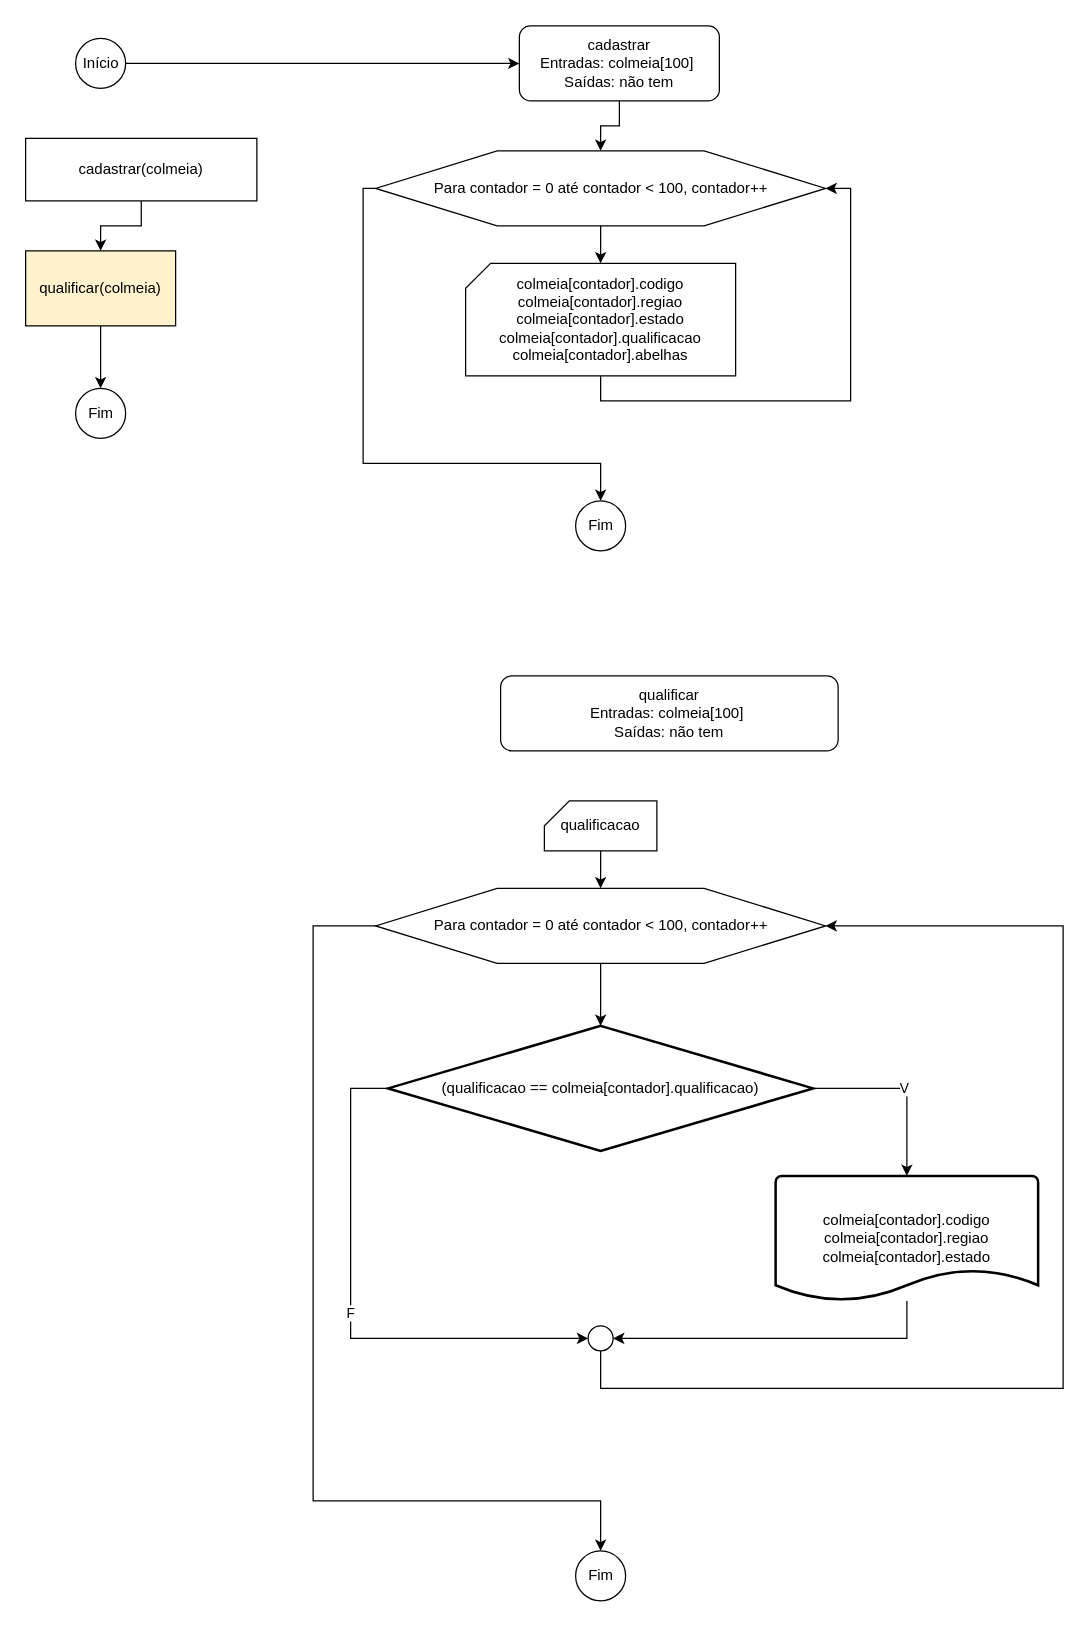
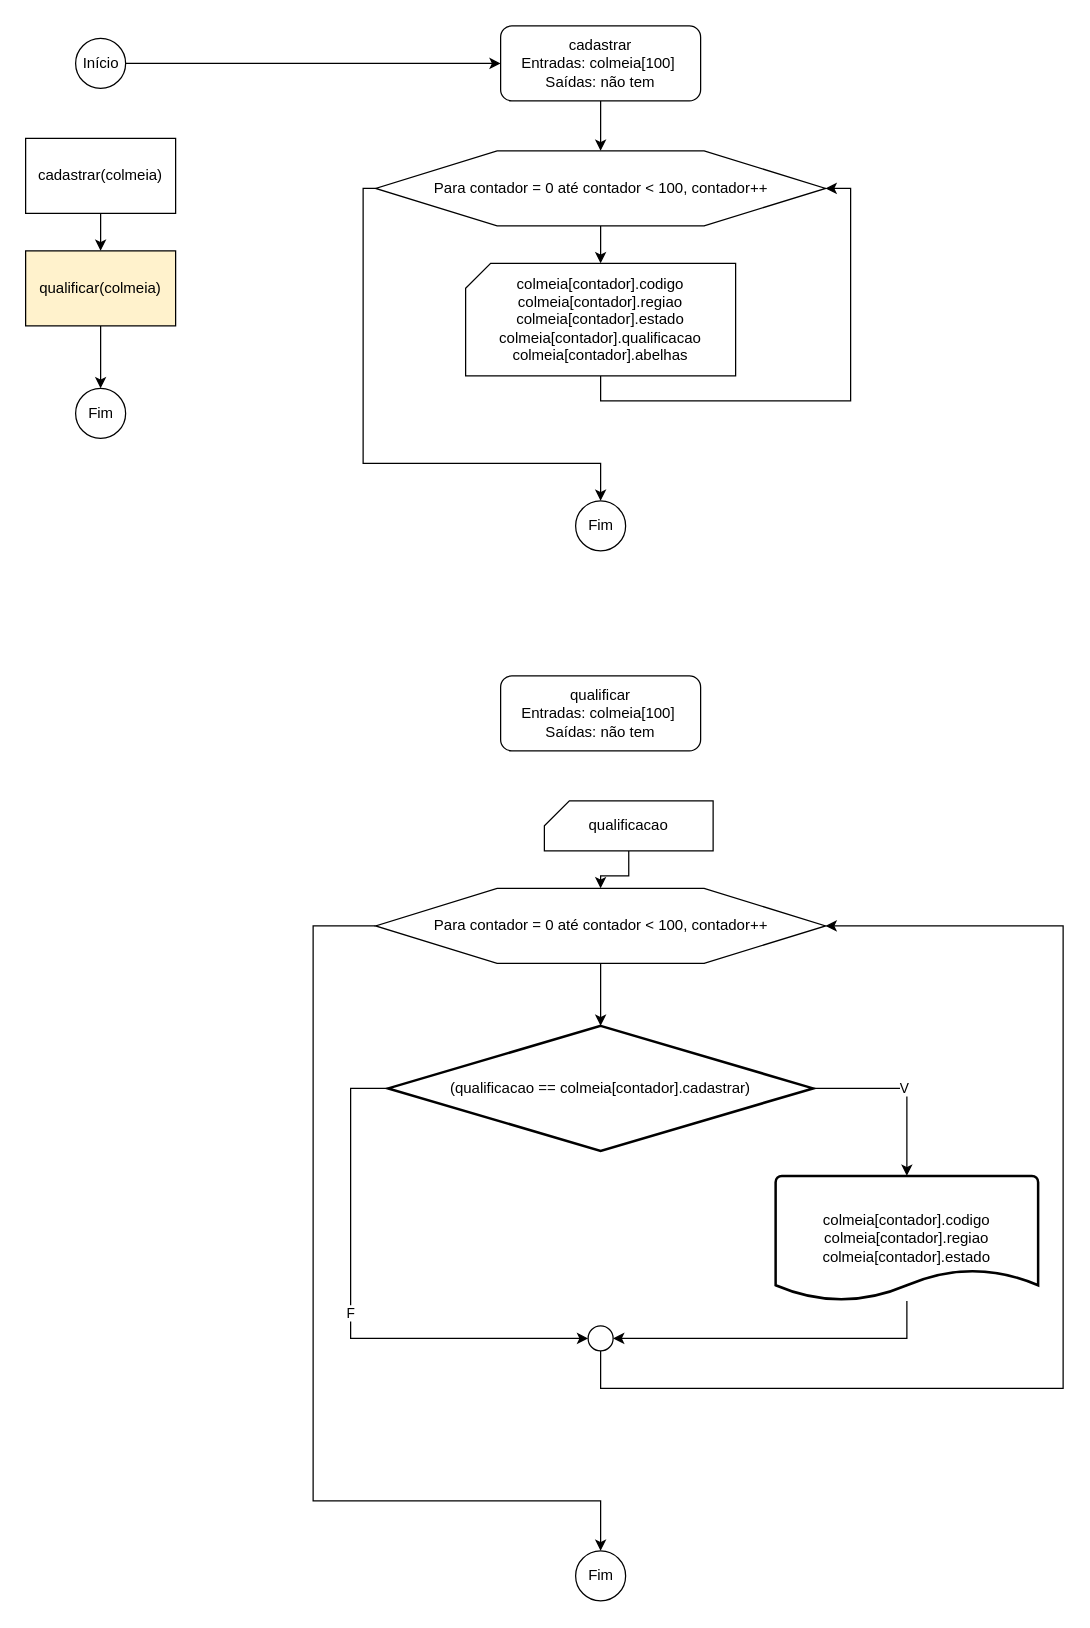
  <mxCell id="0" />
  <mxCell id="1" parent="0" />
  <mxCell id="2" value="" style="edgeStyle=orthogonalEdgeStyle;rounded=0;orthogonalLoop=1;jettySize=auto;html=1;" edge="1" parent="1" source="3" target="10"><mxGeometry relative="1" as="geometry" /></mxCell>
  <mxCell id="3" value="Início" style="verticalLabelPosition=middle;verticalAlign=middle;html=1;shape=mxgraph.flowchart.on-page_reference;labelPosition=center;align=center;" vertex="1" parent="1"><mxGeometry x="60" y="30" width="40" height="40" as="geometry" /></mxCell>
  <mxCell id="4" value="" style="edgeStyle=orthogonalEdgeStyle;rounded=0;orthogonalLoop=1;jettySize=auto;html=1;" edge="1" parent="1" source="5" target="7"><mxGeometry relative="1" as="geometry" /></mxCell>
- <mxCell id="5" value="cadastrar(colmeia)" style="rounded=0;whiteSpace=wrap;html=1;" vertex="1" parent="1"><mxGeometry x="20" y="110" width="185" height="50" as="geometry" /></mxCell>
+ <mxCell id="5" value="cadastrar(colmeia)" style="rounded=0;whiteSpace=wrap;html=1;" vertex="1" parent="1"><mxGeometry x="20" y="110" width="120" height="60" as="geometry" /></mxCell>
  <mxCell id="6" value="" style="edgeStyle=orthogonalEdgeStyle;rounded=0;orthogonalLoop=1;jettySize=auto;html=1;" edge="1" parent="1" source="7" target="8"><mxGeometry relative="1" as="geometry" /></mxCell>
  <mxCell id="7" value="qualificar(colmeia)" style="rounded=0;whiteSpace=wrap;html=1;fillColor=#fff2cc;" vertex="1" parent="1"><mxGeometry x="20" y="200" width="120" height="60" as="geometry" /></mxCell>
  <mxCell id="8" value="Fim" style="verticalLabelPosition=middle;verticalAlign=middle;html=1;shape=mxgraph.flowchart.on-page_reference;labelPosition=center;align=center;" vertex="1" parent="1"><mxGeometry x="60" y="310" width="40" height="40" as="geometry" /></mxCell>
  <mxCell id="9" value="" style="edgeStyle=orthogonalEdgeStyle;rounded=0;orthogonalLoop=1;jettySize=auto;html=1;" edge="1" parent="1" source="10" target="13"><mxGeometry relative="1" as="geometry" /></mxCell>
- <mxCell id="10" value="cadastrar&lt;br&gt;Entradas: colmeia[100]&amp;nbsp;&lt;br&gt;Saídas: não tem" style="rounded=1;whiteSpace=wrap;html=1;" vertex="1" parent="1"><mxGeometry x="415" y="20" width="160" height="60" as="geometry" /></mxCell>
+ <mxCell id="10" value="cadastrar&lt;br&gt;Entradas: colmeia[100]&amp;nbsp;&lt;br&gt;Saídas: não tem" style="rounded=1;whiteSpace=wrap;html=1;" vertex="1" parent="1"><mxGeometry x="400" y="20" width="160" height="60" as="geometry" /></mxCell>
  <mxCell id="11" value="" style="edgeStyle=orthogonalEdgeStyle;rounded=0;orthogonalLoop=1;jettySize=auto;html=1;" edge="1" parent="1" source="13" target="15"><mxGeometry relative="1" as="geometry" /></mxCell>
  <mxCell id="12" style="edgeStyle=orthogonalEdgeStyle;rounded=0;orthogonalLoop=1;jettySize=auto;html=1;" edge="1" parent="1" source="13" target="16"><mxGeometry relative="1" as="geometry"><Array as="points"><mxPoint x="290" y="150" /><mxPoint x="290" y="370" /><mxPoint x="480" y="370" /></Array></mxGeometry></mxCell>
  <mxCell id="13" value="Para contador = 0 até contador &amp;lt; 100, contador++" style="verticalLabelPosition=middle;verticalAlign=middle;html=1;shape=hexagon;perimeter=hexagonPerimeter2;arcSize=6;size=0.27;labelPosition=center;align=center;" vertex="1" parent="1"><mxGeometry x="300" y="120" width="360" height="60" as="geometry" /></mxCell>
  <mxCell id="14" style="edgeStyle=orthogonalEdgeStyle;rounded=0;orthogonalLoop=1;jettySize=auto;html=1;entryX=1;entryY=0.5;entryDx=0;entryDy=0;" edge="1" parent="1" source="15" target="13"><mxGeometry relative="1" as="geometry"><Array as="points"><mxPoint x="480" y="320" /><mxPoint x="680" y="320" /><mxPoint x="680" y="150" /></Array></mxGeometry></mxCell>
  <mxCell id="15" value="colmeia[contador].codigo&lt;br&gt;colmeia[contador].regiao&lt;br&gt;colmeia[contador].estado&lt;br&gt;colmeia[contador].qualificacao&lt;br&gt;colmeia[contador].abelhas" style="verticalLabelPosition=middle;verticalAlign=middle;html=1;shape=card;whiteSpace=wrap;size=20;arcSize=12;labelPosition=center;align=center;" vertex="1" parent="1"><mxGeometry x="372" y="210" width="216" height="90" as="geometry" /></mxCell>
  <mxCell id="16" value="Fim" style="verticalLabelPosition=middle;verticalAlign=middle;html=1;shape=mxgraph.flowchart.on-page_reference;labelPosition=center;align=center;" vertex="1" parent="1"><mxGeometry x="460" y="400" width="40" height="40" as="geometry" /></mxCell>
- <mxCell id="17" value="qualificar&lt;br&gt;Entradas: colmeia[100]&amp;nbsp;&lt;br&gt;Saídas: não tem" style="rounded=1;whiteSpace=wrap;html=1;" vertex="1" parent="1"><mxGeometry x="400" y="540" width="270" height="60" as="geometry" /></mxCell>
+ <mxCell id="17" value="qualificar&lt;br&gt;Entradas: colmeia[100]&amp;nbsp;&lt;br&gt;Saídas: não tem" style="rounded=1;whiteSpace=wrap;html=1;" vertex="1" parent="1"><mxGeometry x="400" y="540" width="160" height="60" as="geometry" /></mxCell>
  <mxCell id="18" value="" style="edgeStyle=orthogonalEdgeStyle;rounded=0;orthogonalLoop=1;jettySize=auto;html=1;" edge="1" parent="1" source="20" target="25"><mxGeometry relative="1" as="geometry" /></mxCell>
  <mxCell id="19" style="edgeStyle=orthogonalEdgeStyle;rounded=0;orthogonalLoop=1;jettySize=auto;html=1;" edge="1" parent="1" source="20" target="30"><mxGeometry relative="1" as="geometry"><Array as="points"><mxPoint x="250" y="740" /><mxPoint x="250" y="1200" /><mxPoint x="480" y="1200" /></Array></mxGeometry></mxCell>
  <mxCell id="20" value="Para contador = 0 até contador &amp;lt; 100, contador++" style="verticalLabelPosition=middle;verticalAlign=middle;html=1;shape=hexagon;perimeter=hexagonPerimeter2;arcSize=6;size=0.27;labelPosition=center;align=center;" vertex="1" parent="1"><mxGeometry x="300" y="710" width="360" height="60" as="geometry" /></mxCell>
  <mxCell id="21" value="" style="edgeStyle=orthogonalEdgeStyle;rounded=0;orthogonalLoop=1;jettySize=auto;html=1;" edge="1" parent="1" source="22" target="20"><mxGeometry relative="1" as="geometry" /></mxCell>
- <mxCell id="22" value="qualificacao" style="verticalLabelPosition=middle;verticalAlign=middle;html=1;shape=card;whiteSpace=wrap;size=20;arcSize=12;labelPosition=center;align=center;" vertex="1" parent="1"><mxGeometry x="435" y="640" width="90" height="40" as="geometry" /></mxCell>
+ <mxCell id="22" value="qualificacao" style="verticalLabelPosition=middle;verticalAlign=middle;html=1;shape=card;whiteSpace=wrap;size=20;arcSize=12;labelPosition=center;align=center;" vertex="1" parent="1"><mxGeometry x="435" y="640" width="135" height="40" as="geometry" /></mxCell>
  <mxCell id="23" value="V" style="edgeStyle=orthogonalEdgeStyle;rounded=0;orthogonalLoop=1;jettySize=auto;html=1;entryX=0.5;entryY=0;entryDx=0;entryDy=0;entryPerimeter=0;" edge="1" parent="1" source="25" target="27"><mxGeometry relative="1" as="geometry"><Array as="points"><mxPoint x="725" y="870" /></Array></mxGeometry></mxCell>
  <mxCell id="24" value="F" style="edgeStyle=orthogonalEdgeStyle;rounded=0;orthogonalLoop=1;jettySize=auto;html=1;entryX=0;entryY=0.5;entryDx=0;entryDy=0;entryPerimeter=0;" edge="1" parent="1" source="25" target="29"><mxGeometry relative="1" as="geometry"><Array as="points"><mxPoint x="280" y="870" /><mxPoint x="280" y="1070" /></Array></mxGeometry></mxCell>
- <mxCell id="25" value="(qualificacao == colmeia[contador].qualificacao)" style="strokeWidth=2;html=1;shape=mxgraph.flowchart.decision;whiteSpace=wrap;" vertex="1" parent="1"><mxGeometry x="310" y="820" width="340" height="100" as="geometry" /></mxCell>
+ <mxCell id="25" value="(qualificacao == colmeia[contador].cadastrar)" style="strokeWidth=2;html=1;shape=mxgraph.flowchart.decision;whiteSpace=wrap;" vertex="1" parent="1"><mxGeometry x="310" y="820" width="340" height="100" as="geometry" /></mxCell>
  <mxCell id="26" style="edgeStyle=orthogonalEdgeStyle;rounded=0;orthogonalLoop=1;jettySize=auto;html=1;entryX=1;entryY=0.5;entryDx=0;entryDy=0;entryPerimeter=0;" edge="1" parent="1" source="27" target="29"><mxGeometry relative="1" as="geometry"><Array as="points"><mxPoint x="725" y="1070" /></Array></mxGeometry></mxCell>
  <mxCell id="27" value="colmeia[contador].codigo&lt;br&gt;colmeia[contador].regiao&lt;br&gt;colmeia[contador].estado" style="strokeWidth=2;html=1;shape=mxgraph.flowchart.document2;whiteSpace=wrap;size=0.25;" vertex="1" parent="1"><mxGeometry x="620" y="940" width="210" height="100" as="geometry" /></mxCell>
  <mxCell id="28" style="edgeStyle=orthogonalEdgeStyle;rounded=0;orthogonalLoop=1;jettySize=auto;html=1;entryX=1;entryY=0.5;entryDx=0;entryDy=0;" edge="1" parent="1" source="29" target="20"><mxGeometry relative="1" as="geometry"><Array as="points"><mxPoint x="480" y="1110" /><mxPoint x="850" y="1110" /><mxPoint x="850" y="740" /></Array></mxGeometry></mxCell>
  <mxCell id="29" value="" style="verticalLabelPosition=bottom;verticalAlign=top;html=1;shape=mxgraph.flowchart.on-page_reference;" vertex="1" parent="1"><mxGeometry x="470" y="1060" width="20" height="20" as="geometry" /></mxCell>
  <mxCell id="30" value="Fim" style="verticalLabelPosition=middle;verticalAlign=middle;html=1;shape=mxgraph.flowchart.on-page_reference;labelPosition=center;align=center;" vertex="1" parent="1"><mxGeometry x="460" y="1240" width="40" height="40" as="geometry" /></mxCell>
